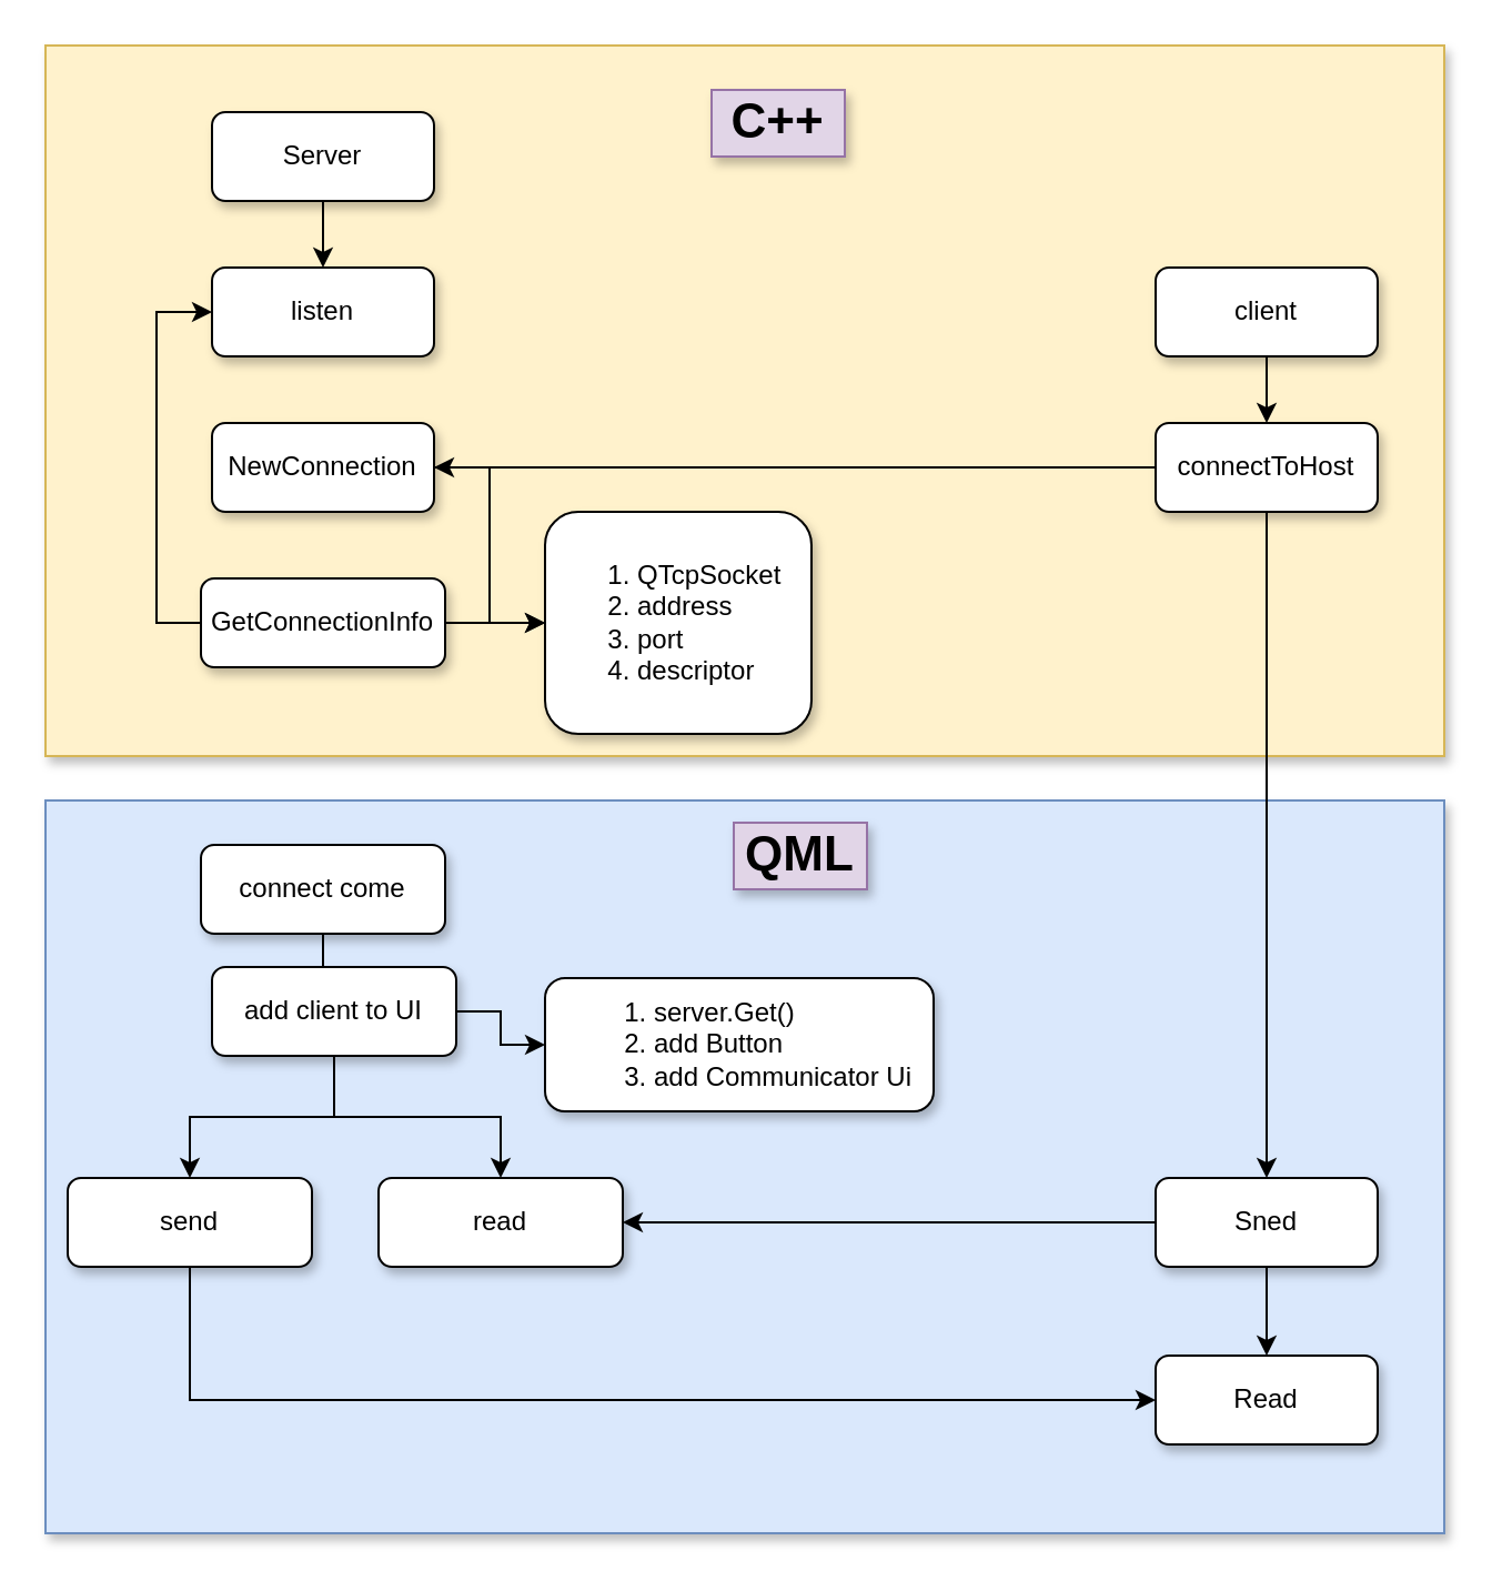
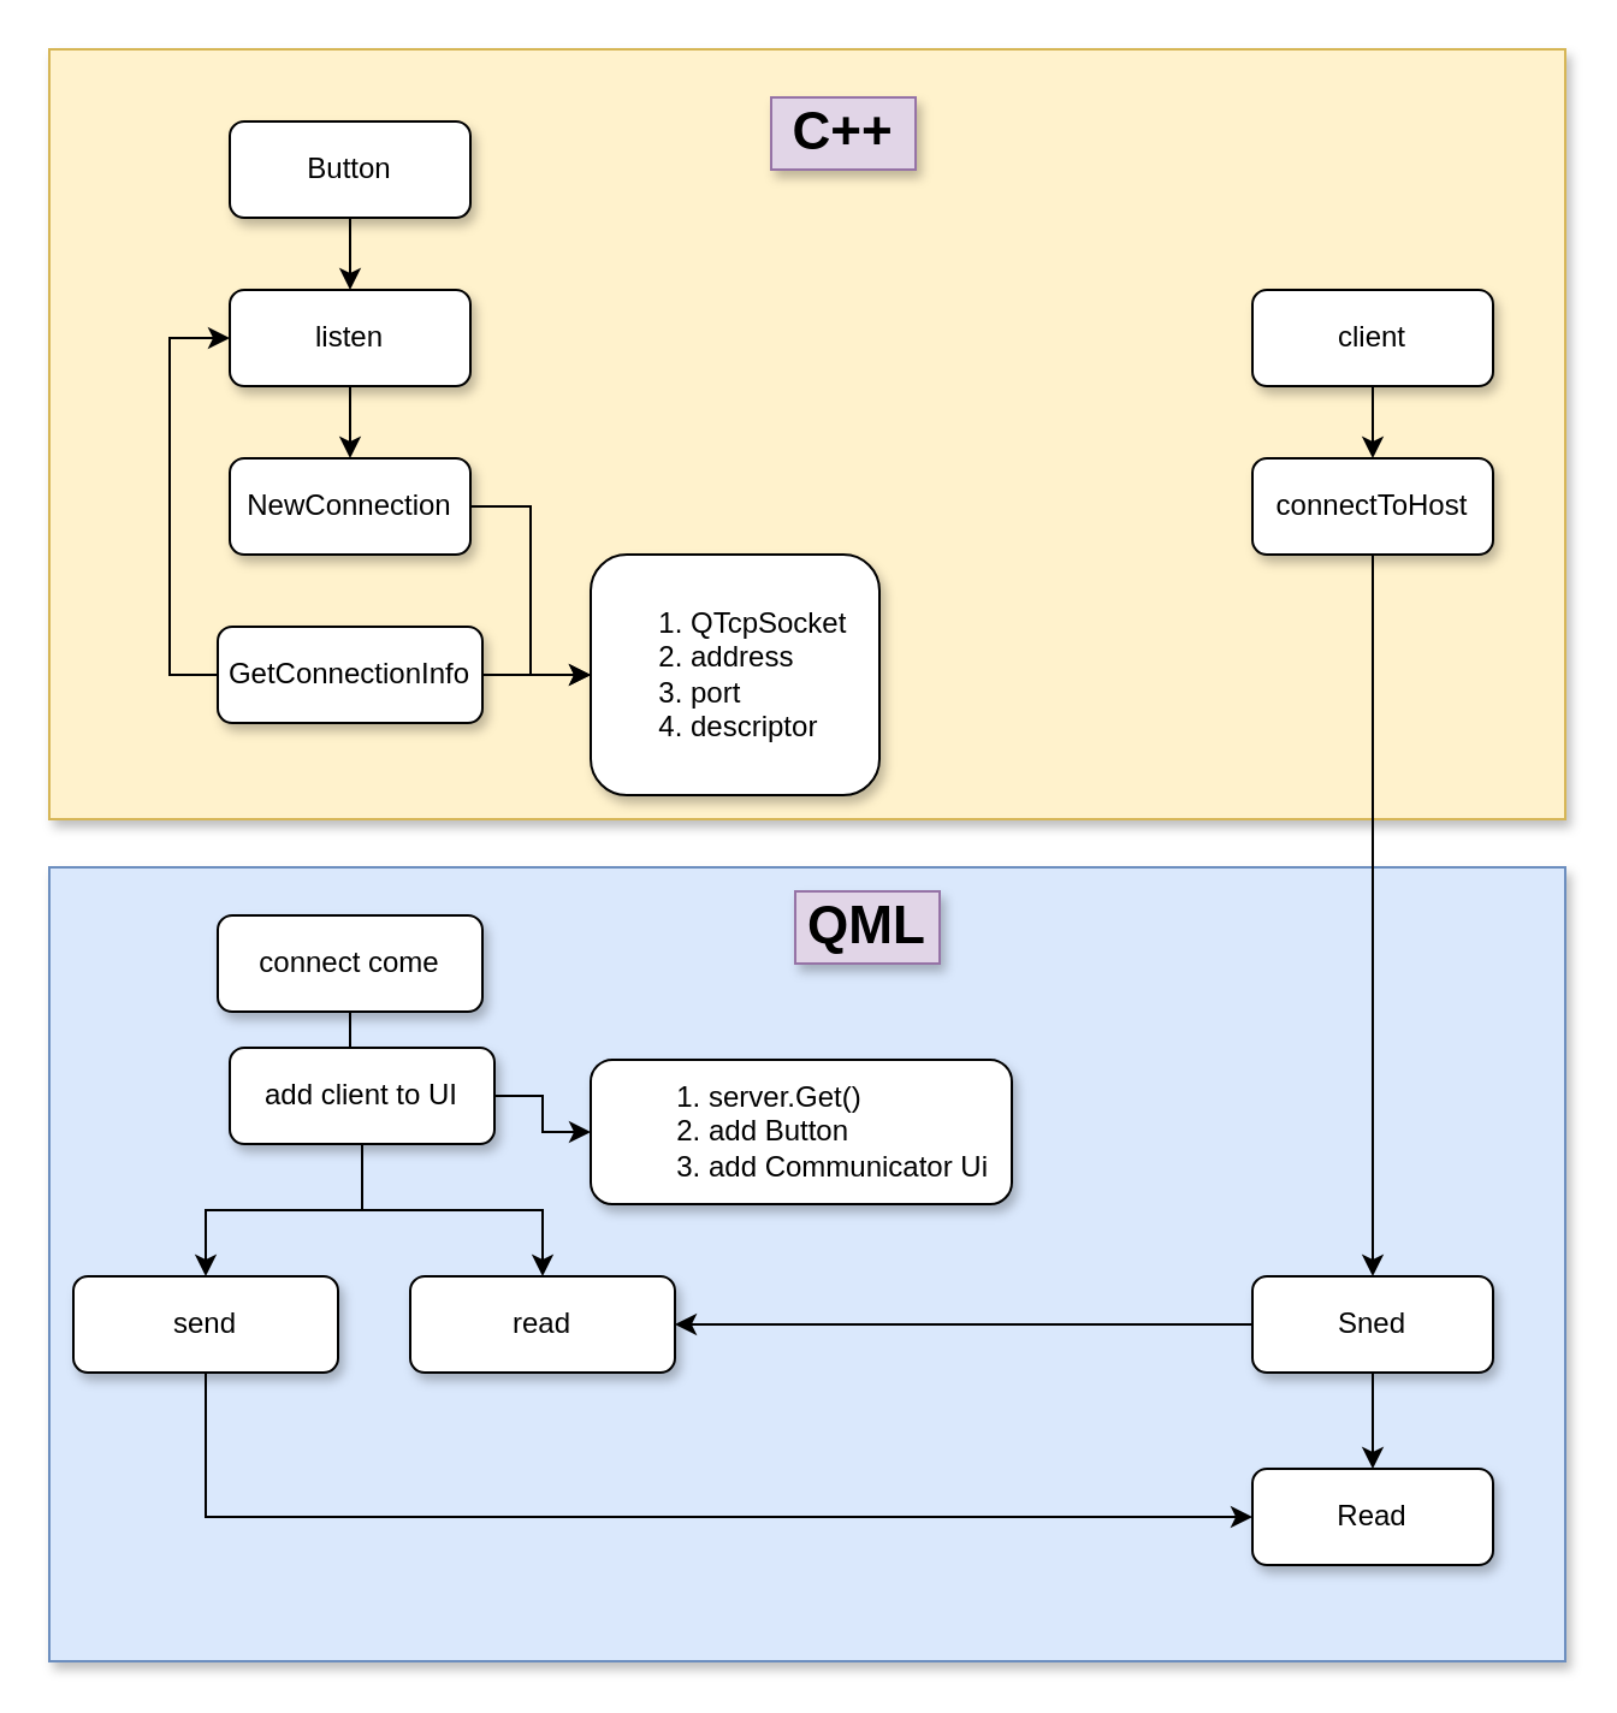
  <mxCell id="0" />
  <mxCell id="1" parent="0" />
  <mxCell id="2" value="" style="rounded=0;whiteSpace=wrap;html=1;shadow=1;glass=0;fillColor=#dae8fc;strokeColor=#6c8ebf;" vertex="1" parent="1"><mxGeometry x="20" y="360" width="630" height="330" as="geometry" /></mxCell>
  <mxCell id="3" value="" style="rounded=0;whiteSpace=wrap;html=1;shadow=1;glass=0;fillColor=#fff2cc;strokeColor=#d6b656;" vertex="1" parent="1"><mxGeometry x="20" y="20" width="630" height="320" as="geometry" /></mxCell>
  <mxCell id="4" value="" style="edgeStyle=orthogonalEdgeStyle;rounded=0;orthogonalLoop=1;jettySize=auto;html=1;" edge="1" parent="1" source="5" target="7"><mxGeometry relative="1" as="geometry" /></mxCell>
- <mxCell id="5" value="Server" style="rounded=1;whiteSpace=wrap;html=1;glass=0;shadow=1;" vertex="1" parent="1"><mxGeometry x="95" y="50" width="100" height="40" as="geometry" /></mxCell>
+ <mxCell id="5" value="Button" style="rounded=1;whiteSpace=wrap;html=1;glass=0;shadow=1;" vertex="1" parent="1"><mxGeometry x="95" y="50" width="100" height="40" as="geometry" /></mxCell>
+ <mxCell id="6" value="" style="edgeStyle=orthogonalEdgeStyle;rounded=0;orthogonalLoop=1;jettySize=auto;html=1;" edge="1" parent="1" source="7" target="9"><mxGeometry relative="1" as="geometry" /></mxCell>
  <mxCell id="7" value="listen" style="rounded=1;whiteSpace=wrap;html=1;glass=0;shadow=1;" vertex="1" parent="1"><mxGeometry x="95" y="120" width="100" height="40" as="geometry" /></mxCell>
  <mxCell id="8" value="" style="edgeStyle=orthogonalEdgeStyle;rounded=0;orthogonalLoop=1;jettySize=auto;html=1;" edge="1" parent="1" source="9" target="13"><mxGeometry relative="1" as="geometry" /></mxCell>
  <mxCell id="9" value="NewConnection" style="rounded=1;whiteSpace=wrap;html=1;glass=0;shadow=1;" vertex="1" parent="1"><mxGeometry x="95" y="190" width="100" height="40" as="geometry" /></mxCell>
  <mxCell id="10" value="" style="edgeStyle=orthogonalEdgeStyle;rounded=0;orthogonalLoop=1;jettySize=auto;html=1;" edge="1" parent="1" source="12" target="13"><mxGeometry relative="1" as="geometry" /></mxCell>
  <mxCell id="11" style="edgeStyle=orthogonalEdgeStyle;rounded=0;orthogonalLoop=1;jettySize=auto;html=1;exitX=0;exitY=0.5;exitDx=0;exitDy=0;entryX=0;entryY=0.5;entryDx=0;entryDy=0;" edge="1" parent="1" source="12" target="7"><mxGeometry relative="1" as="geometry" /></mxCell>
  <mxCell id="12" value="GetConnectionInfo" style="rounded=1;whiteSpace=wrap;html=1;glass=0;shadow=1;" vertex="1" parent="1"><mxGeometry x="90" y="260" width="110" height="40" as="geometry" /></mxCell>
  <mxCell id="13" value="&lt;ol&gt;&lt;li&gt;QTcpSocket&lt;/li&gt;&lt;li&gt;address&lt;/li&gt;&lt;li&gt;port&lt;/li&gt;&lt;li&gt;descriptor&lt;/li&gt;&lt;/ol&gt;" style="whiteSpace=wrap;html=1;rounded=1;glass=0;shadow=1;align=left;" vertex="1" parent="1"><mxGeometry x="245" y="230" width="120" height="100" as="geometry" /></mxCell>
  <mxCell id="14" value="" style="edgeStyle=orthogonalEdgeStyle;rounded=0;orthogonalLoop=1;jettySize=auto;html=1;" edge="1" parent="1" source="15" target="18"><mxGeometry relative="1" as="geometry" /></mxCell>
  <mxCell id="15" value="client" style="rounded=1;whiteSpace=wrap;html=1;glass=0;shadow=1;" vertex="1" parent="1"><mxGeometry x="520" y="120" width="100" height="40" as="geometry" /></mxCell>
- <mxCell id="16" style="edgeStyle=orthogonalEdgeStyle;rounded=0;orthogonalLoop=1;jettySize=auto;html=1;exitX=0;exitY=0.5;exitDx=0;exitDy=0;entryX=1;entryY=0.5;entryDx=0;entryDy=0;" edge="1" parent="1" source="18" target="9"><mxGeometry relative="1" as="geometry" /></mxCell>
  <mxCell id="17" value="" style="edgeStyle=orthogonalEdgeStyle;rounded=0;orthogonalLoop=1;jettySize=auto;html=1;fontSize=22;" edge="1" parent="1" source="18" target="30"><mxGeometry relative="1" as="geometry" /></mxCell>
  <mxCell id="18" value="connectToHost" style="rounded=1;whiteSpace=wrap;html=1;glass=0;shadow=1;" vertex="1" parent="1"><mxGeometry x="520" y="190" width="100" height="40" as="geometry" /></mxCell>
  <mxCell id="19" value="" style="edgeStyle=orthogonalEdgeStyle;rounded=0;orthogonalLoop=1;jettySize=auto;html=1;" edge="1" parent="1" source="20" target="24"><mxGeometry relative="1" as="geometry" /></mxCell>
  <mxCell id="20" value="connect come" style="rounded=1;whiteSpace=wrap;html=1;glass=0;shadow=1;" vertex="1" parent="1"><mxGeometry x="90" y="380" width="110" height="40" as="geometry" /></mxCell>
  <mxCell id="21" value="" style="edgeStyle=orthogonalEdgeStyle;rounded=0;orthogonalLoop=1;jettySize=auto;html=1;" edge="1" parent="1" source="24" target="25"><mxGeometry relative="1" as="geometry" /></mxCell>
  <mxCell id="22" value="" style="edgeStyle=orthogonalEdgeStyle;rounded=0;orthogonalLoop=1;jettySize=auto;html=1;fontSize=22;" edge="1" parent="1" source="24" target="31"><mxGeometry relative="1" as="geometry" /></mxCell>
  <mxCell id="23" value="" style="edgeStyle=orthogonalEdgeStyle;rounded=0;orthogonalLoop=1;jettySize=auto;html=1;fontSize=22;" edge="1" parent="1" source="24" target="33"><mxGeometry relative="1" as="geometry" /></mxCell>
  <mxCell id="24" value="add client to UI" style="rounded=1;whiteSpace=wrap;html=1;glass=0;shadow=1;" vertex="1" parent="1"><mxGeometry x="95" y="435" width="110" height="40" as="geometry" /></mxCell>
  <mxCell id="25" value="&lt;ol&gt;&lt;li style=&quot;text-align: left;&quot;&gt;server.Get()&lt;/li&gt;&lt;li style=&quot;text-align: left;&quot;&gt;add Button&lt;/li&gt;&lt;li style=&quot;text-align: left;&quot;&gt;add Communicator Ui&lt;/li&gt;&lt;/ol&gt;" style="whiteSpace=wrap;html=1;rounded=1;glass=0;shadow=1;" vertex="1" parent="1"><mxGeometry x="245" y="440" width="175" height="60" as="geometry" /></mxCell>
  <mxCell id="26" value="&lt;b&gt;&lt;font style=&quot;font-size: 22px;&quot;&gt;C++&lt;/font&gt;&lt;/b&gt;" style="text;html=1;strokeColor=#9673a6;fillColor=#e1d5e7;align=center;verticalAlign=middle;whiteSpace=wrap;rounded=0;shadow=1;glass=0;" vertex="1" parent="1"><mxGeometry x="320" y="40" width="60" height="30" as="geometry" /></mxCell>
  <mxCell id="27" value="&lt;span style=&quot;font-size: 22px;&quot;&gt;&lt;b&gt;QML&lt;/b&gt;&lt;/span&gt;" style="text;html=1;strokeColor=#9673a6;fillColor=#e1d5e7;align=center;verticalAlign=middle;whiteSpace=wrap;rounded=0;shadow=1;glass=0;" vertex="1" parent="1"><mxGeometry x="330" y="370" width="60" height="30" as="geometry" /></mxCell>
  <mxCell id="28" style="edgeStyle=orthogonalEdgeStyle;rounded=0;orthogonalLoop=1;jettySize=auto;html=1;exitX=0;exitY=0.5;exitDx=0;exitDy=0;entryX=1;entryY=0.5;entryDx=0;entryDy=0;fontSize=22;" edge="1" parent="1" source="30" target="31"><mxGeometry relative="1" as="geometry" /></mxCell>
  <mxCell id="29" value="" style="edgeStyle=orthogonalEdgeStyle;rounded=0;orthogonalLoop=1;jettySize=auto;html=1;fontSize=22;" edge="1" parent="1" source="30" target="34"><mxGeometry relative="1" as="geometry" /></mxCell>
  <mxCell id="30" value="Sned" style="rounded=1;whiteSpace=wrap;html=1;glass=0;shadow=1;" vertex="1" parent="1"><mxGeometry x="520" y="530" width="100" height="40" as="geometry" /></mxCell>
  <mxCell id="31" value="read" style="rounded=1;whiteSpace=wrap;html=1;glass=0;shadow=1;" vertex="1" parent="1"><mxGeometry x="170" y="530" width="110" height="40" as="geometry" /></mxCell>
  <mxCell id="32" style="edgeStyle=orthogonalEdgeStyle;rounded=0;orthogonalLoop=1;jettySize=auto;html=1;exitX=0.5;exitY=1;exitDx=0;exitDy=0;entryX=0;entryY=0.5;entryDx=0;entryDy=0;fontSize=22;" edge="1" parent="1" source="33" target="34"><mxGeometry relative="1" as="geometry" /></mxCell>
  <mxCell id="33" value="send" style="rounded=1;whiteSpace=wrap;html=1;glass=0;shadow=1;" vertex="1" parent="1"><mxGeometry x="30" y="530" width="110" height="40" as="geometry" /></mxCell>
  <mxCell id="34" value="Read" style="rounded=1;whiteSpace=wrap;html=1;glass=0;shadow=1;" vertex="1" parent="1"><mxGeometry x="520" y="610" width="100" height="40" as="geometry" /></mxCell>
